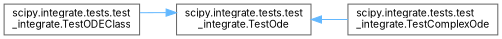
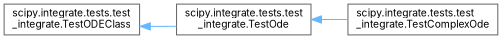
  digraph {
    fontname=Inter
    rankdir=LR
    node [color=grey40 fillcolor=white fontname=Inter fontsize=10 shape=box style=filled]
    edge [color=steelblue1 dir=back fontname=Inter fontsize=10 labelfontname=Helvetica labelfontsize=10 style=solid]
    n1 [height=0.2 label="scipy.integrate.tests.test\l_integrate.TestODEClass" width=0.4]
    n2 [height=0.2 label="scipy.integrate.tests.test\l_integrate.TestOde" width=0.4]
    n3 [height=0.2 label="scipy.integrate.tests.test\l_integrate.TestComplexOde" width=0.4]
-   n2 -> n1
+   n1 -> n2
    n2 -> n3
  }
